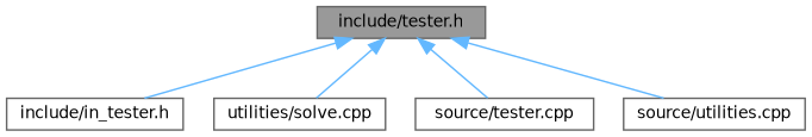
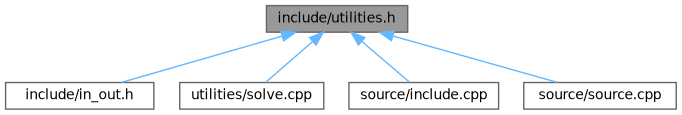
  digraph {
    node [color=grey40 fillcolor=white fontname=Helvetica fontsize=10 shape=box style=filled]
    edge [color=steelblue1 dir=back fontname=Helvetica fontsize=10 labelfontname=Helvetica labelfontsize=10 style=solid]
-   n1 [color=gray40 fillcolor=grey60 fontcolor=black height=0.2 label="include/tester.h" width=0.4]
-   n2 [height=0.2 label="include/in_tester.h" width=0.4]
+   n1 [color=gray40 fillcolor=grey60 fontcolor=black height=0.2 label="include/utilities.h" width=0.4]
+   n2 [height=0.2 label="include/in_out.h" width=0.4]
    n3 [height=0.2 label="utilities/solve.cpp" width=0.4]
-   n4 [height=0.2 label="source/tester.cpp" width=0.4]
-   n5 [height=0.2 label="source/utilities.cpp" width=0.4]
+   n4 [height=0.2 label="source/include.cpp" width=0.4]
+   n5 [height=0.2 label="source/source.cpp" width=0.4]
    n1 -> n2
    n1 -> n3
    n1 -> n4
    n1 -> n5
  }
